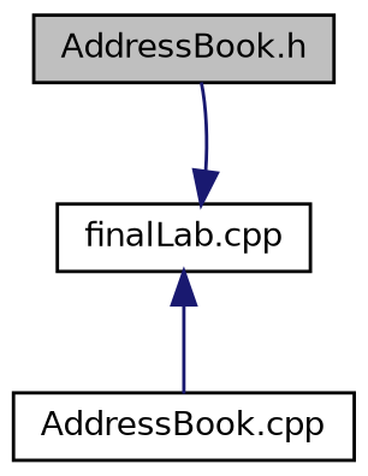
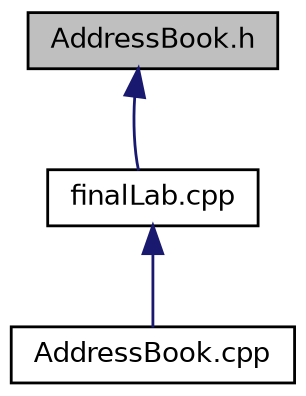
  digraph {
    node [color=black fillcolor=white fontname=Helvetica fontsize=10 shape=record style=filled]
    edge [color=midnightblue dir=back fontname=Helvetica fontsize=10 labelfontname=Helvetica labelfontsize=10 style=solid]
    n1 [fillcolor=grey75 fontcolor=black height=0.2 label="AddressBook.h" width=0.4]
    n2 [height=0.2 label="finalLab.cpp" width=0.4]
    n3 [height=0.2 label="AddressBook.cpp" width=0.4]
-   n2 -> n1
+   n1 -> n2
    n2 -> n3
  }
